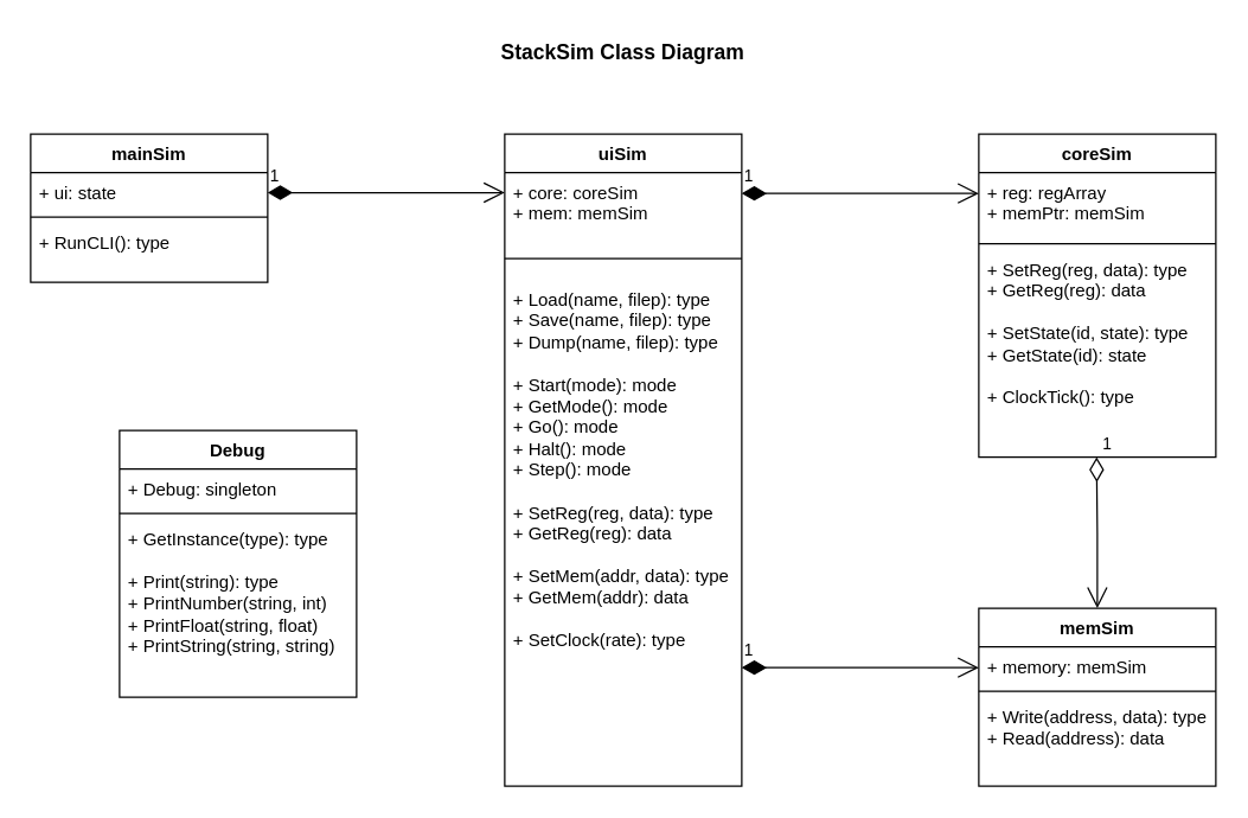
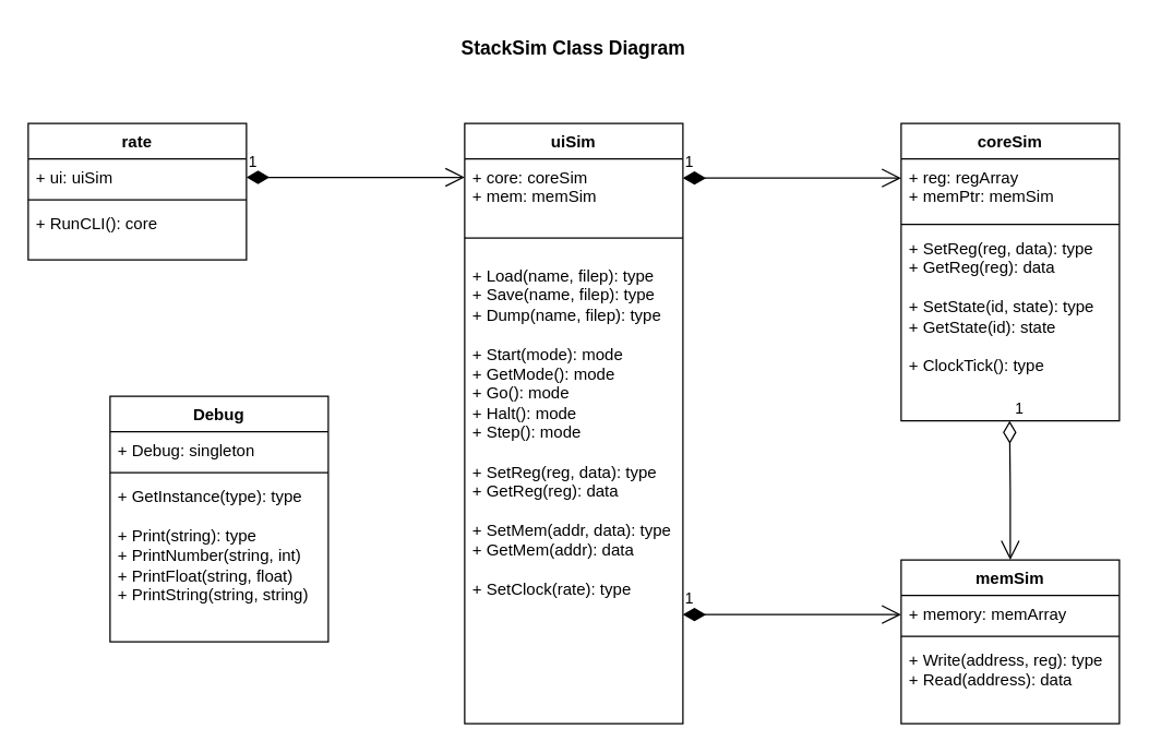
  <mxCell id="0" />
  <mxCell id="1" parent="0" />
  <mxCell id="2" value="uiSim" style="swimlane;fontStyle=1;align=center;verticalAlign=top;childLayout=stackLayout;horizontal=1;startSize=26;horizontalStack=0;resizeParent=1;resizeParentMax=0;resizeLast=0;collapsible=1;marginBottom=0;whiteSpace=wrap;html=1;" parent="1" vertex="1"><mxGeometry x="340" y="90" width="160" height="440" as="geometry" /></mxCell>
  <mxCell id="3" value="+ core: coreSim&lt;div&gt;+ mem: memSim&lt;/div&gt;" style="text;strokeColor=none;fillColor=none;align=left;verticalAlign=top;spacingLeft=4;spacingRight=4;overflow=hidden;rotatable=0;points=[[0,0.5],[1,0.5]];portConstraint=eastwest;whiteSpace=wrap;html=1;" parent="2" vertex="1"><mxGeometry y="26" width="160" height="44" as="geometry" /></mxCell>
  <mxCell id="4" value="" style="line;strokeWidth=1;fillColor=none;align=left;verticalAlign=middle;spacingTop=-1;spacingLeft=3;spacingRight=3;rotatable=0;labelPosition=right;points=[];portConstraint=eastwest;strokeColor=inherit;" parent="2" vertex="1"><mxGeometry y="70" width="160" height="28" as="geometry" /></mxCell>
  <mxCell id="5" value="+ Load(name, filep): type&lt;div&gt;+ Save(name, filep): type&lt;/div&gt;&lt;div&gt;+ Dump(name, filep): type&lt;br&gt;&lt;div&gt;&lt;br&gt;&lt;div&gt;+ Start(mode): mode&lt;/div&gt;&lt;/div&gt;&lt;/div&gt;&lt;div&gt;+ GetMode(): mode&lt;/div&gt;&lt;div&gt;+ Go(): mode&lt;/div&gt;&lt;div&gt;+ Halt(): mode&lt;/div&gt;&lt;div&gt;+ Step(): mode&lt;/div&gt;&lt;div&gt;&lt;br&gt;&lt;/div&gt;&lt;div&gt;+ SetReg(reg, data): type&lt;/div&gt;&lt;div&gt;+ GetReg(reg): data&lt;/div&gt;&lt;div&gt;&lt;br&gt;&lt;/div&gt;&lt;div&gt;+ SetMem(addr, data): type&lt;/div&gt;&lt;div&gt;+ GetMem(addr): data&lt;/div&gt;&lt;div&gt;&lt;br&gt;&lt;/div&gt;&lt;div&gt;+ SetClock(rate): type&lt;/div&gt;" style="text;strokeColor=none;fillColor=none;align=left;verticalAlign=top;spacingLeft=4;spacingRight=4;overflow=hidden;rotatable=0;points=[[0,0.5],[1,0.5]];portConstraint=eastwest;whiteSpace=wrap;html=1;" parent="2" vertex="1"><mxGeometry y="98" width="160" height="342" as="geometry" /></mxCell>
  <mxCell id="6" value="coreSim" style="swimlane;fontStyle=1;align=center;verticalAlign=top;childLayout=stackLayout;horizontal=1;startSize=26;horizontalStack=0;resizeParent=1;resizeParentMax=0;resizeLast=0;collapsible=1;marginBottom=0;whiteSpace=wrap;html=1;" parent="1" vertex="1"><mxGeometry x="660" y="90" width="160" height="218" as="geometry" /></mxCell>
  <mxCell id="7" value="+ reg: regArray&lt;div&gt;+ memPtr: memSim&lt;/div&gt;" style="text;strokeColor=none;fillColor=none;align=left;verticalAlign=top;spacingLeft=4;spacingRight=4;overflow=hidden;rotatable=0;points=[[0,0.5],[1,0.5]];portConstraint=eastwest;whiteSpace=wrap;html=1;" parent="6" vertex="1"><mxGeometry y="26" width="160" height="44" as="geometry" /></mxCell>
  <mxCell id="8" value="" style="line;strokeWidth=1;fillColor=none;align=left;verticalAlign=middle;spacingTop=-1;spacingLeft=3;spacingRight=3;rotatable=0;labelPosition=right;points=[];portConstraint=eastwest;strokeColor=inherit;" parent="6" vertex="1"><mxGeometry y="70" width="160" height="8" as="geometry" /></mxCell>
  <mxCell id="9" value="+ SetReg(reg, data): type&lt;div&gt;+ GetReg(reg): data&lt;/div&gt;&lt;div&gt;&lt;br&gt;&lt;/div&gt;&lt;div&gt;+ SetState(id, state): type&lt;/div&gt;&lt;div&gt;+ GetState(id): state&lt;/div&gt;&lt;div&gt;&lt;br&gt;&lt;/div&gt;&lt;div&gt;+ ClockTick(): type&lt;/div&gt;" style="text;strokeColor=none;fillColor=none;align=left;verticalAlign=top;spacingLeft=4;spacingRight=4;overflow=hidden;rotatable=0;points=[[0,0.5],[1,0.5]];portConstraint=eastwest;whiteSpace=wrap;html=1;" parent="6" vertex="1"><mxGeometry y="78" width="160" height="140" as="geometry" /></mxCell>
  <mxCell id="10" value="memSim" style="swimlane;fontStyle=1;align=center;verticalAlign=top;childLayout=stackLayout;horizontal=1;startSize=26;horizontalStack=0;resizeParent=1;resizeParentMax=0;resizeLast=0;collapsible=1;marginBottom=0;whiteSpace=wrap;html=1;" parent="1" vertex="1"><mxGeometry x="660" y="410" width="160" height="120" as="geometry" /></mxCell>
- <mxCell id="11" value="+ memory: memSim" style="text;strokeColor=none;fillColor=none;align=left;verticalAlign=top;spacingLeft=4;spacingRight=4;overflow=hidden;rotatable=0;points=[[0,0.5],[1,0.5]];portConstraint=eastwest;whiteSpace=wrap;html=1;" parent="10" vertex="1"><mxGeometry y="26" width="160" height="26" as="geometry" /></mxCell>
+ <mxCell id="11" value="+ memory: memArray" style="text;strokeColor=none;fillColor=none;align=left;verticalAlign=top;spacingLeft=4;spacingRight=4;overflow=hidden;rotatable=0;points=[[0,0.5],[1,0.5]];portConstraint=eastwest;whiteSpace=wrap;html=1;" parent="10" vertex="1"><mxGeometry y="26" width="160" height="26" as="geometry" /></mxCell>
  <mxCell id="12" value="" style="line;strokeWidth=1;fillColor=none;align=left;verticalAlign=middle;spacingTop=-1;spacingLeft=3;spacingRight=3;rotatable=0;labelPosition=right;points=[];portConstraint=eastwest;strokeColor=inherit;" parent="10" vertex="1"><mxGeometry y="52" width="160" height="8" as="geometry" /></mxCell>
- <mxCell id="13" value="+ Write(address, data): type&lt;div&gt;+ Read(address): data&lt;/div&gt;" style="text;strokeColor=none;fillColor=none;align=left;verticalAlign=top;spacingLeft=4;spacingRight=4;overflow=hidden;rotatable=0;points=[[0,0.5],[1,0.5]];portConstraint=eastwest;whiteSpace=wrap;html=1;" parent="10" vertex="1"><mxGeometry y="60" width="160" height="60" as="geometry" /></mxCell>
+ <mxCell id="13" value="+ Write(address, reg): type&lt;div&gt;+ Read(address): data&lt;/div&gt;" style="text;strokeColor=none;fillColor=none;align=left;verticalAlign=top;spacingLeft=4;spacingRight=4;overflow=hidden;rotatable=0;points=[[0,0.5],[1,0.5]];portConstraint=eastwest;whiteSpace=wrap;html=1;" parent="10" vertex="1"><mxGeometry y="60" width="160" height="60" as="geometry" /></mxCell>
  <mxCell id="14" value="1" style="endArrow=open;html=1;endSize=12;startArrow=diamondThin;startSize=14;startFill=1;edgeStyle=orthogonalEdgeStyle;align=left;verticalAlign=bottom;rounded=0;" parent="1" edge="1"><mxGeometry x="-1" y="3" relative="1" as="geometry"><mxPoint x="500" y="130" as="sourcePoint" /><mxPoint x="660" y="130" as="targetPoint" /></mxGeometry></mxCell>
  <mxCell id="15" value="1" style="endArrow=open;html=1;endSize=12;startArrow=diamondThin;startSize=14;startFill=1;edgeStyle=orthogonalEdgeStyle;align=left;verticalAlign=bottom;rounded=0;" parent="1" edge="1"><mxGeometry x="-1" y="3" relative="1" as="geometry"><mxPoint x="500" y="450" as="sourcePoint" /><mxPoint x="660" y="450" as="targetPoint" /></mxGeometry></mxCell>
  <mxCell id="16" value="1" style="endArrow=open;html=1;endSize=12;startArrow=diamondThin;startSize=14;startFill=1;edgeStyle=orthogonalEdgeStyle;align=left;verticalAlign=bottom;rounded=0;" parent="1" edge="1"><mxGeometry x="-1" y="3" relative="1" as="geometry"><mxPoint x="180" y="129.5" as="sourcePoint" /><mxPoint x="340" y="129.5" as="targetPoint" /></mxGeometry></mxCell>
  <mxCell id="17" value="1" style="endArrow=open;html=1;endSize=12;startArrow=diamondThin;startSize=14;startFill=0;edgeStyle=orthogonalEdgeStyle;align=left;verticalAlign=bottom;rounded=0;" parent="1" edge="1"><mxGeometry x="-1" y="3" relative="1" as="geometry"><mxPoint x="739.5" y="308" as="sourcePoint" /><mxPoint x="740" y="410" as="targetPoint" /></mxGeometry></mxCell>
  <mxCell id="18" value="&lt;font style=&quot;font-size: 14px;&quot;&gt;&lt;b&gt;StackSim Class Diagram&lt;/b&gt;&lt;/font&gt;" style="text;html=1;align=center;verticalAlign=middle;whiteSpace=wrap;rounded=0;" parent="1" vertex="1"><mxGeometry x="285" y="20" width="270" height="30" as="geometry" /></mxCell>
  <mxCell id="19" value="Debug" style="swimlane;fontStyle=1;align=center;verticalAlign=top;childLayout=stackLayout;horizontal=1;startSize=26;horizontalStack=0;resizeParent=1;resizeParentMax=0;resizeLast=0;collapsible=1;marginBottom=0;whiteSpace=wrap;html=1;" parent="1" vertex="1"><mxGeometry x="80" y="290" width="160" height="180" as="geometry" /></mxCell>
  <mxCell id="20" value="+ Debug: singleton" style="text;strokeColor=none;fillColor=none;align=left;verticalAlign=top;spacingLeft=4;spacingRight=4;overflow=hidden;rotatable=0;points=[[0,0.5],[1,0.5]];portConstraint=eastwest;whiteSpace=wrap;html=1;" parent="19" vertex="1"><mxGeometry y="26" width="160" height="26" as="geometry" /></mxCell>
  <mxCell id="21" value="" style="line;strokeWidth=1;fillColor=none;align=left;verticalAlign=middle;spacingTop=-1;spacingLeft=3;spacingRight=3;rotatable=0;labelPosition=right;points=[];portConstraint=eastwest;strokeColor=inherit;" parent="19" vertex="1"><mxGeometry y="52" width="160" height="8" as="geometry" /></mxCell>
  <mxCell id="22" value="+ GetInstance(type): type&lt;div&gt;&lt;br&gt;&lt;/div&gt;&lt;div&gt;+ Print(string): type&lt;/div&gt;&lt;div&gt;+ PrintNumber(string, int)&lt;/div&gt;&lt;div&gt;+ PrintFloat(string, float)&lt;/div&gt;&lt;div&gt;+ PrintString(string, string)&lt;/div&gt;" style="text;strokeColor=none;fillColor=none;align=left;verticalAlign=top;spacingLeft=4;spacingRight=4;overflow=hidden;rotatable=0;points=[[0,0.5],[1,0.5]];portConstraint=eastwest;whiteSpace=wrap;html=1;" parent="19" vertex="1"><mxGeometry y="60" width="160" height="120" as="geometry" /></mxCell>
- <mxCell id="23" value="mainSim" style="swimlane;fontStyle=1;align=center;verticalAlign=top;childLayout=stackLayout;horizontal=1;startSize=26;horizontalStack=0;resizeParent=1;resizeParentMax=0;resizeLast=0;collapsible=1;marginBottom=0;whiteSpace=wrap;html=1;" parent="1" vertex="1"><mxGeometry x="20" y="90" width="160" height="100" as="geometry" /></mxCell>
- <mxCell id="24" value="+ ui: state" style="text;strokeColor=none;fillColor=none;align=left;verticalAlign=top;spacingLeft=4;spacingRight=4;overflow=hidden;rotatable=0;points=[[0,0.5],[1,0.5]];portConstraint=eastwest;whiteSpace=wrap;html=1;" parent="23" vertex="1"><mxGeometry y="26" width="160" height="26" as="geometry" /></mxCell>
+ <mxCell id="23" value="rate" style="swimlane;fontStyle=1;align=center;verticalAlign=top;childLayout=stackLayout;horizontal=1;startSize=26;horizontalStack=0;resizeParent=1;resizeParentMax=0;resizeLast=0;collapsible=1;marginBottom=0;whiteSpace=wrap;html=1;" parent="1" vertex="1"><mxGeometry x="20" y="90" width="160" height="100" as="geometry" /></mxCell>
+ <mxCell id="24" value="+ ui: uiSim" style="text;strokeColor=none;fillColor=none;align=left;verticalAlign=top;spacingLeft=4;spacingRight=4;overflow=hidden;rotatable=0;points=[[0,0.5],[1,0.5]];portConstraint=eastwest;whiteSpace=wrap;html=1;" parent="23" vertex="1"><mxGeometry y="26" width="160" height="26" as="geometry" /></mxCell>
  <mxCell id="25" value="" style="line;strokeWidth=1;fillColor=none;align=left;verticalAlign=middle;spacingTop=-1;spacingLeft=3;spacingRight=3;rotatable=0;labelPosition=right;points=[];portConstraint=eastwest;strokeColor=inherit;" parent="23" vertex="1"><mxGeometry y="52" width="160" height="8" as="geometry" /></mxCell>
- <mxCell id="26" value="+ RunCLI(): type" style="text;strokeColor=none;fillColor=none;align=left;verticalAlign=top;spacingLeft=4;spacingRight=4;overflow=hidden;rotatable=0;points=[[0,0.5],[1,0.5]];portConstraint=eastwest;whiteSpace=wrap;html=1;" parent="23" vertex="1"><mxGeometry y="60" width="160" height="40" as="geometry" /></mxCell>
+ <mxCell id="26" value="+ RunCLI(): core" style="text;strokeColor=none;fillColor=none;align=left;verticalAlign=top;spacingLeft=4;spacingRight=4;overflow=hidden;rotatable=0;points=[[0,0.5],[1,0.5]];portConstraint=eastwest;whiteSpace=wrap;html=1;" parent="23" vertex="1"><mxGeometry y="60" width="160" height="40" as="geometry" /></mxCell>
